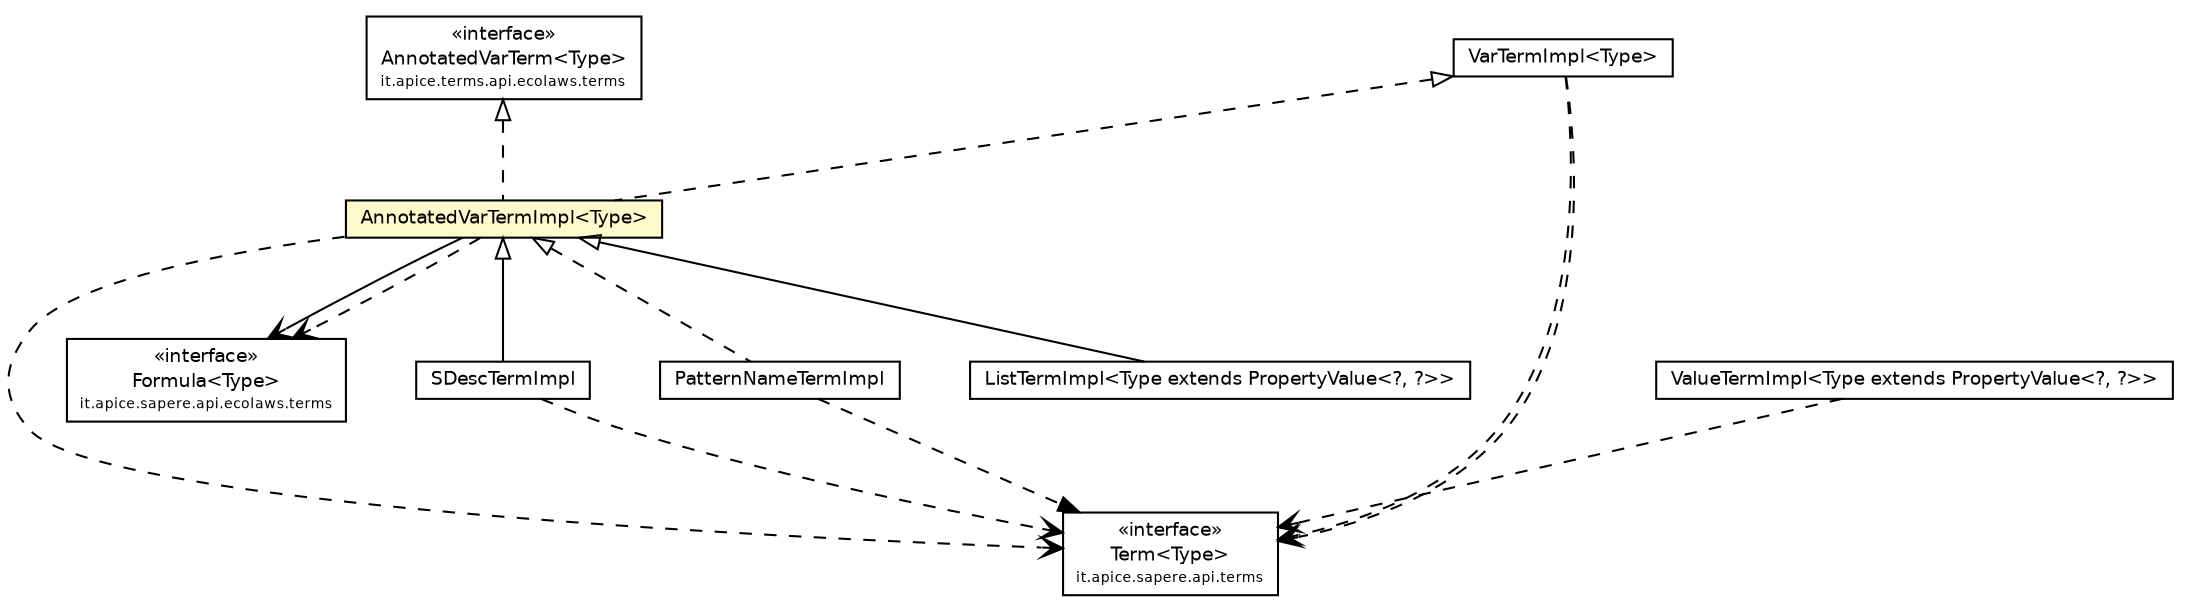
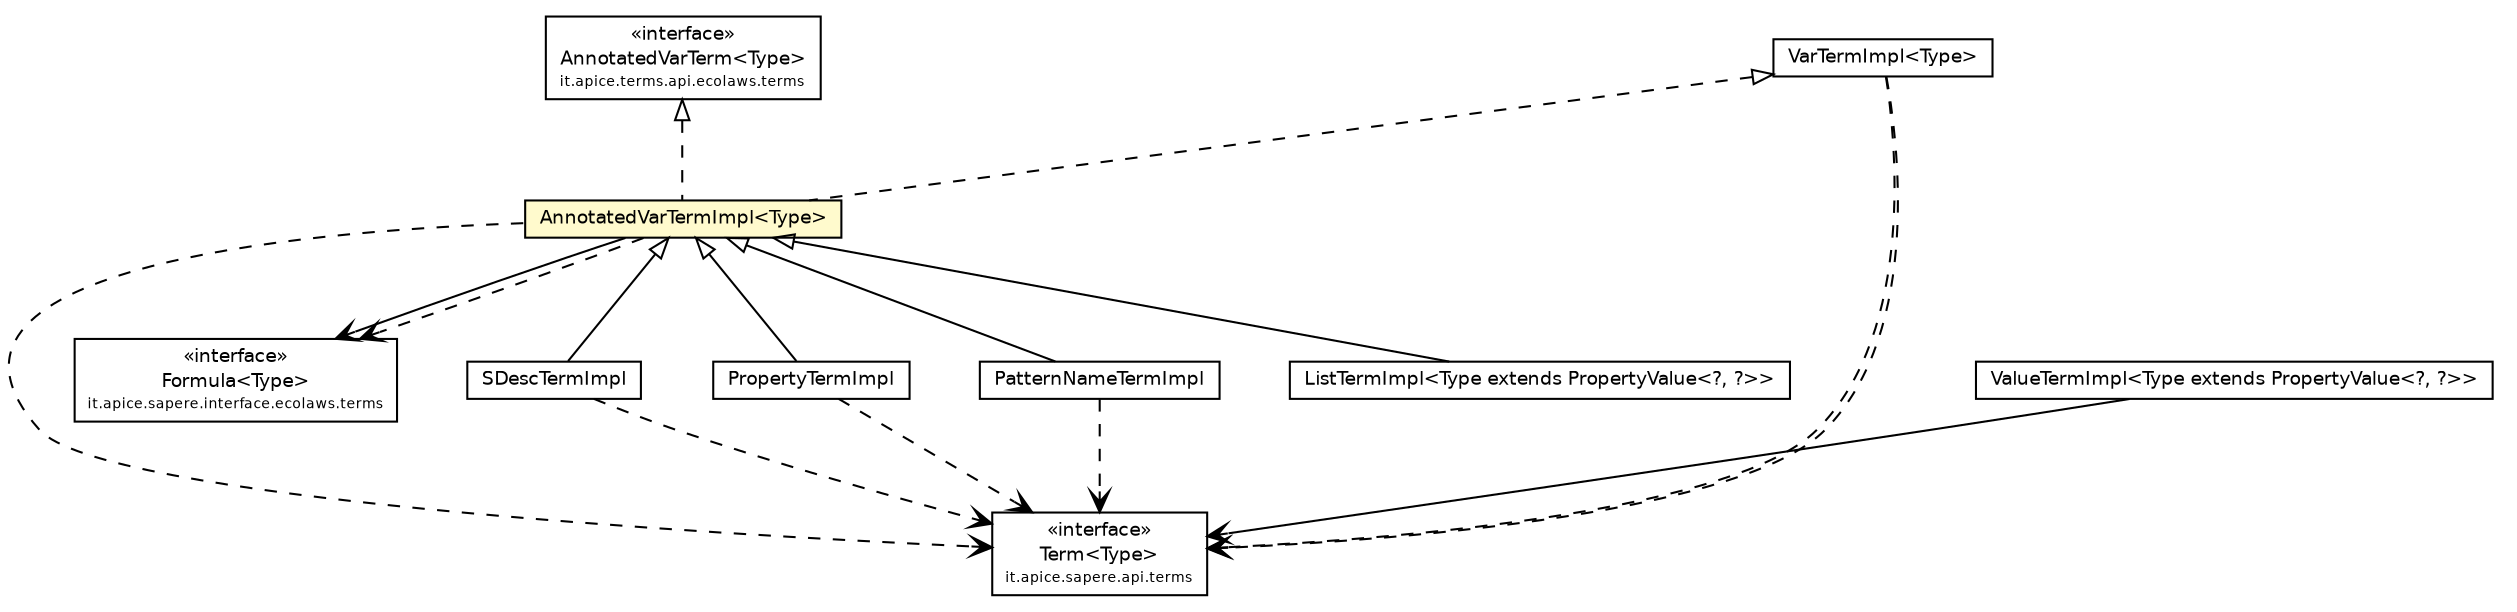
  digraph {
    node [fontcolor=black fontname=Helvetica fontsize=9.0 shape=plaintext]
    edge [fontname=Helvetica fontsize=10.0 headport=p labelfontname=Helvetica labelfontsize=10 style=dashed tailport=p arrowhead=open color=black fontcolor=black]
    n1 [label=<<table border="0" cellborder="1" cellspacing="0" cellpadding="2" port="p" href="../../Term.html"> 		<tr><td><table border="0" cellspacing="0" cellpadding="1"> 			<tr><td> &laquo;interface&raquo; </td></tr> 			<tr><td> Term&lt;Type&gt; </td></tr> 			<tr><td><font point-size="7.0"> it.apice.sapere.api.terms </font></td></tr> 		</table></td></tr> 		</table>>]
-   n2 [label=<<table border="0" cellborder="1" cellspacing="0" cellpadding="2" port="p" href="../Formula.html"> 		<tr><td><table border="0" cellspacing="0" cellpadding="1"> 			<tr><td> &laquo;interface&raquo; </td></tr> 			<tr><td> Formula&lt;Type&gt; </td></tr> 			<tr><td><font point-size="7.0"> it.apice.sapere.api.ecolaws.terms </font></td></tr> 		</table></td></tr> 		</table>>]
+   n2 [label=<<table border="0" cellborder="1" cellspacing="0" cellpadding="2" port="p" href="../Formula.html"> 		<tr><td><table border="0" cellspacing="0" cellpadding="1"> 			<tr><td> &laquo;interface&raquo; </td></tr> 			<tr><td> Formula&lt;Type&gt; </td></tr> 			<tr><td><font point-size="7.0"> it.apice.sapere.interface.ecolaws.terms </font></td></tr> 		</table></td></tr> 		</table>>]
    n3 [label=<<table border="0" cellborder="1" cellspacing="0" cellpadding="2" port="p" href="../AnnotatedVarTerm.html"> 		<tr><td><table border="0" cellspacing="0" cellpadding="1"> 			<tr><td> &laquo;interface&raquo; </td></tr> 			<tr><td> AnnotatedVarTerm&lt;Type&gt; </td></tr> 			<tr><td><font point-size="7.0"> it.apice.terms.api.ecolaws.terms </font></td></tr> 		</table></td></tr> 		</table>>]
    n4 [label=<<table border="0" cellborder="1" cellspacing="0" cellpadding="2" port="p" bgcolor="lemonChiffon" href="./AnnotatedVarTermImpl.html"> 		<tr><td><table border="0" cellspacing="0" cellpadding="1"> 			<tr><td> AnnotatedVarTermImpl&lt;Type&gt; </td></tr> 		</table></td></tr> 		</table>>]
    n5 [label=<<table border="0" cellborder="1" cellspacing="0" cellpadding="2" port="p" href="./SDescTermImpl.html"> 		<tr><td><table border="0" cellspacing="0" cellpadding="1"> 			<tr><td> SDescTermImpl </td></tr> 		</table></td></tr> 		</table>>]
+   n6 [label=<<table border="0" cellborder="1" cellspacing="0" cellpadding="2" port="p" href="./PropertyTermImpl.html"> 		<tr><td><table border="0" cellspacing="0" cellpadding="1"> 			<tr><td> PropertyTermImpl </td></tr> 		</table></td></tr> 		</table>>]
    n7 [label=<<table border="0" cellborder="1" cellspacing="0" cellpadding="2" port="p" href="./PatternNameTermImpl.html"> 		<tr><td><table border="0" cellspacing="0" cellpadding="1"> 			<tr><td> PatternNameTermImpl </td></tr> 		</table></td></tr> 		</table>>]
    n8 [label=<<table border="0" cellborder="1" cellspacing="0" cellpadding="2" port="p" href="./ListTermImpl.html"> 		<tr><td><table border="0" cellspacing="0" cellpadding="1"> 			<tr><td> ListTermImpl&lt;Type extends PropertyValue&lt;?, ?&gt;&gt; </td></tr> 		</table></td></tr> 		</table>>]
    n9 [label=<<table border="0" cellborder="1" cellspacing="0" cellpadding="2" port="p" href="./VarTermImpl.html"> 		<tr><td><table border="0" cellspacing="0" cellpadding="1"> 			<tr><td> VarTermImpl&lt;Type&gt; </td></tr> 		</table></td></tr> 		</table>>]
    n10 [label=<<table border="0" cellborder="1" cellspacing="0" cellpadding="2" port="p" href="./ValueTermImpl.html"> 		<tr><td><table border="0" cellspacing="0" cellpadding="1"> 			<tr><td> ValueTermImpl&lt;Type extends PropertyValue&lt;?, ?&gt;&gt; </td></tr> 		</table></td></tr> 		</table>>]
    n3 -> n4 [arrowtail=empty dir=back fontsize=10 arrowhead="" color="" fontcolor=""]
    n4 -> n1
    n4 -> n2 [style=""]
    n4 -> n2
    n4 -> n5 [arrowtail=empty dir=back fontsize=10 style="" arrowhead="" color="" fontcolor=""]
-   n4 -> n7 [arrowtail=empty dir=back fontsize=10 arrowhead="" color="" fontcolor=""]
+   n4 -> n6 [arrowtail=empty dir=back fontsize=10 style="" arrowhead="" color="" fontcolor=""]
+   n4 -> n7 [arrowtail=empty dir=back fontsize=10 style="" arrowhead="" color="" fontcolor=""]
    n4 -> n8 [arrowtail=empty dir=back fontsize=10 style="" arrowhead="" color="" fontcolor=""]
    n5 -> n1
-   n7 -> n1 [arrowhead=normal]
+   n6 -> n1
+   n7 -> n1
    n9 -> n1
    n9 -> n1
    n9 -> n4 [arrowtail=empty dir=back fontsize=10 arrowhead="" color="" fontcolor=""]
-   n10 -> n1
+   n10 -> n1 [style=solid]
  }
